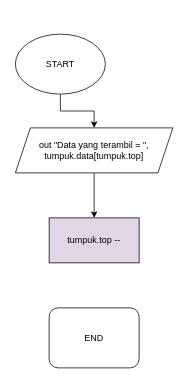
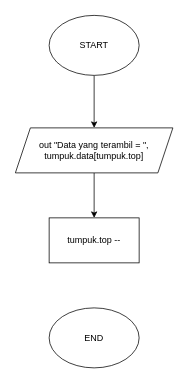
  <mxCell id="0" />
  <mxCell id="1" parent="0" />
  <mxCell id="2" value="" style="edgeStyle=orthogonalEdgeStyle;rounded=0;orthogonalLoop=1;jettySize=auto;html=1;" edge="1" parent="1" source="3" target="6"><mxGeometry relative="1" as="geometry" /></mxCell>
- <mxCell id="3" value="START" style="ellipse;whiteSpace=wrap;html=1;" vertex="1" parent="1"><mxGeometry x="20" y="45" width="120" height="80" as="geometry" /></mxCell>
- <mxCell id="4" value="END" style="whiteSpace=wrap;html=1;rounded=1;" vertex="1" parent="1"><mxGeometry x="65" y="410" width="120" height="80" as="geometry" /></mxCell>
+ <mxCell id="3" value="START" style="ellipse;whiteSpace=wrap;html=1;" vertex="1" parent="1"><mxGeometry x="65" y="20" width="120" height="80" as="geometry" /></mxCell>
+ <mxCell id="4" value="END" style="ellipse;whiteSpace=wrap;html=1;" vertex="1" parent="1"><mxGeometry x="65" y="410" width="120" height="80" as="geometry" /></mxCell>
  <mxCell id="5" value="" style="edgeStyle=orthogonalEdgeStyle;rounded=0;orthogonalLoop=1;jettySize=auto;html=1;" edge="1" parent="1" source="6" target="7"><mxGeometry relative="1" as="geometry" /></mxCell>
  <mxCell id="6" value="out &quot;Data yang terambil = &quot;,&lt;br&gt;tumpuk.data[tumpuk.top]" style="shape=parallelogram;perimeter=parallelogramPerimeter;whiteSpace=wrap;html=1;fixedSize=1;" vertex="1" parent="1"><mxGeometry x="20" y="170" width="210" height="60" as="geometry" /></mxCell>
- <mxCell id="7" value="tumpuk.top --" style="whiteSpace=wrap;html=1;fillColor=#e1d5e7;" vertex="1" parent="1"><mxGeometry x="65" y="290" width="120" height="60" as="geometry" /></mxCell>
+ <mxCell id="7" value="tumpuk.top --" style="whiteSpace=wrap;html=1;" vertex="1" parent="1"><mxGeometry x="65" y="290" width="120" height="60" as="geometry" /></mxCell>
